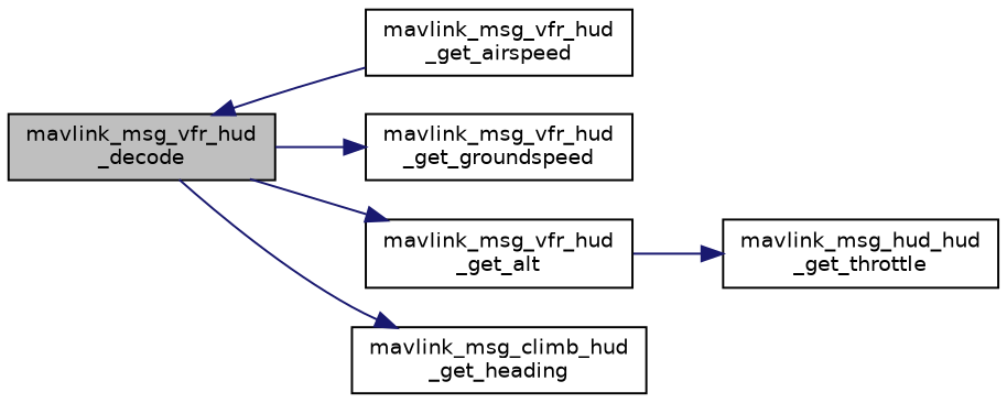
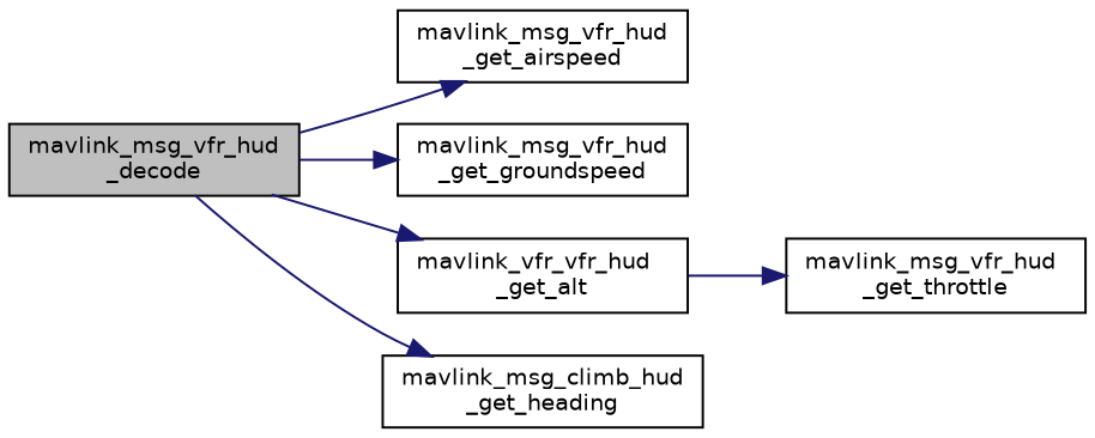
  digraph {
    rankdir=LR
    node [color=black fillcolor=white fontname=Helvetica fontsize=10 shape=record style=filled]
    edge [color=midnightblue fontname=Helvetica fontsize=10 labelfontname=Helvetica labelfontsize=10 style=solid]
    n1 [fillcolor=grey75 fontcolor=black height=0.2 label="mavlink_msg_vfr_hud\l_decode" width=0.4]
    n2 [height=0.2 label="mavlink_msg_vfr_hud\l_get_airspeed" width=0.4]
    n3 [height=0.2 label="mavlink_msg_vfr_hud\l_get_groundspeed" width=0.4]
-   n4 [height=0.2 label="mavlink_msg_vfr_hud\l_get_alt" width=0.4]
+   n4 [height=0.2 label="mavlink_vfr_vfr_hud\l_get_alt" width=0.4]
    n5 [height=0.2 label="mavlink_msg_climb_hud\l_get_heading" width=0.4]
-   n6 [height=0.2 label="mavlink_msg_hud_hud\l_get_throttle" width=0.4]
-   n2 -> n1
+   n6 [height=0.2 label="mavlink_msg_vfr_hud\l_get_throttle" width=0.4]
+   n1 -> n2
    n1 -> n3
    n1 -> n4
    n1 -> n5
    n4 -> n6
  }
